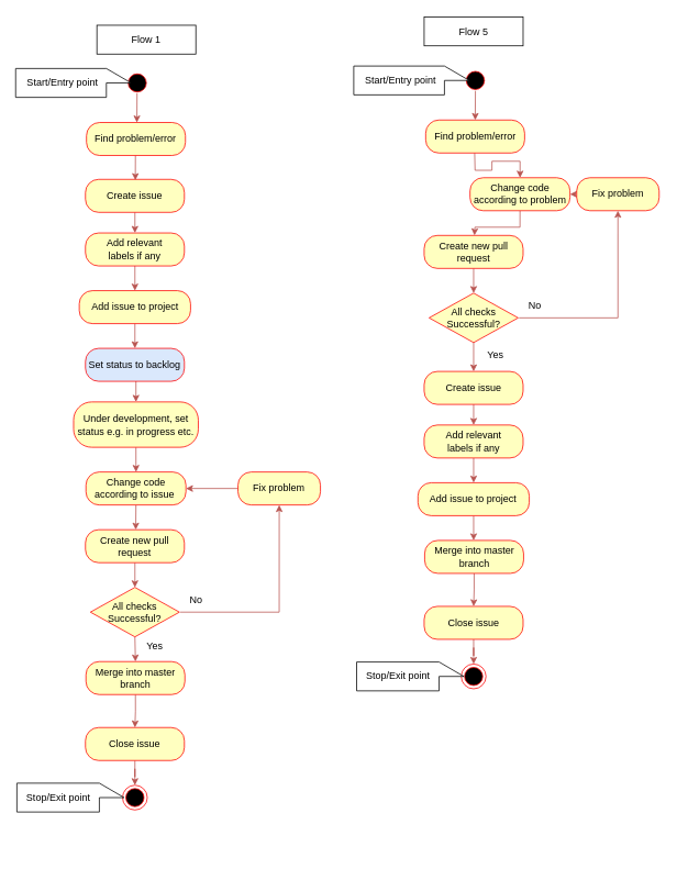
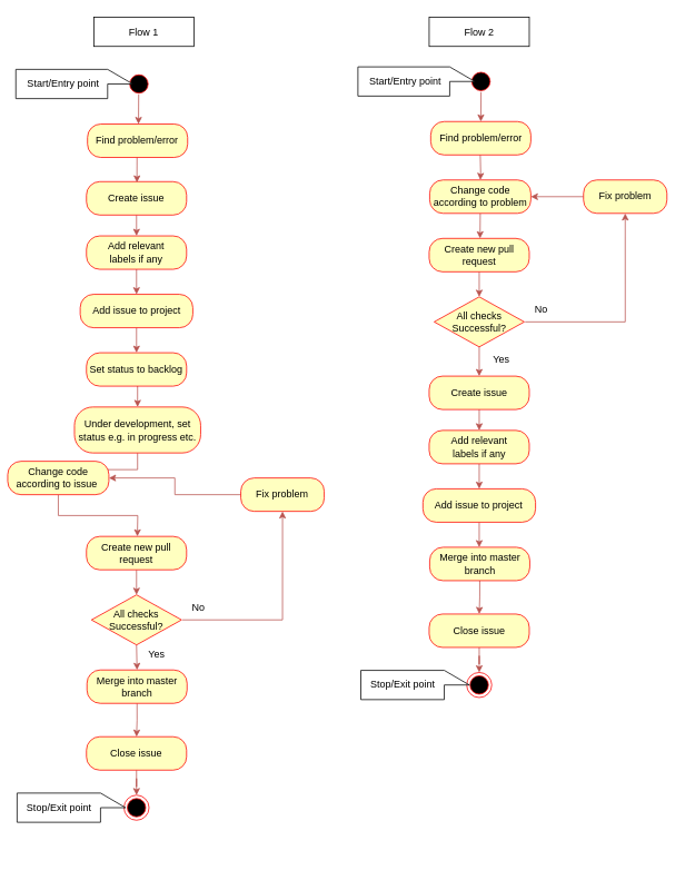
  <mxCell id="0" />
  <mxCell id="1" parent="0" />
  <mxCell id="2" value="" style="ellipse;html=1;shape=startState;fillColor=#000000;strokeColor=#ff0000;" vertex="1" parent="1"><mxGeometry x="561" y="82" width="30" height="30" as="geometry" /></mxCell>
  <mxCell id="3" style="edgeStyle=orthogonalEdgeStyle;rounded=0;orthogonalLoop=1;jettySize=auto;html=1;exitX=0.5;exitY=1;exitDx=0;exitDy=0;entryX=0.5;entryY=0;entryDx=0;entryDy=0;fillColor=#f8cecc;strokeColor=#b85450;" edge="1" parent="1" source="4" target="26"><mxGeometry relative="1" as="geometry" /></mxCell>
  <mxCell id="4" value="Create issue" style="rounded=1;whiteSpace=wrap;html=1;arcSize=40;fontColor=#000000;fillColor=#ffffc0;strokeColor=#ff0000;" vertex="1" parent="1"><mxGeometry x="513.88" y="450" width="120" height="40" as="geometry" /></mxCell>
  <mxCell id="5" value="All checks Successful?" style="rhombus;whiteSpace=wrap;html=1;fontColor=#000000;fillColor=#ffffc0;strokeColor=#ff0000;" vertex="1" parent="1"><mxGeometry x="519.88" y="355" width="108" height="60" as="geometry" /></mxCell>
  <mxCell id="6" style="edgeStyle=orthogonalEdgeStyle;rounded=0;orthogonalLoop=1;jettySize=auto;html=1;exitX=0.5;exitY=1;exitDx=0;exitDy=0;entryX=0.5;entryY=0;entryDx=0;entryDy=0;fillColor=#f8cecc;strokeColor=#b85450;" edge="1" parent="1" source="7"><mxGeometry relative="1" as="geometry"><mxPoint x="573.88" y="655" as="targetPoint" /></mxGeometry></mxCell>
  <mxCell id="7" value="Add issue to project" style="rounded=1;whiteSpace=wrap;html=1;arcSize=40;fontColor=#000000;fillColor=#ffffc0;strokeColor=#ff0000;" vertex="1" parent="1"><mxGeometry x="506.38" y="585" width="135" height="40" as="geometry" /></mxCell>
  <mxCell id="8" style="edgeStyle=orthogonalEdgeStyle;rounded=0;orthogonalLoop=1;jettySize=auto;html=1;exitX=0.5;exitY=1;exitDx=0;exitDy=0;fillColor=#f8cecc;strokeColor=#b85450;" edge="1" parent="1" target="19"><mxGeometry relative="1" as="geometry"><mxPoint x="575.135" y="185" as="sourcePoint" /></mxGeometry></mxCell>
  <mxCell id="9" style="edgeStyle=orthogonalEdgeStyle;rounded=0;orthogonalLoop=1;jettySize=auto;html=1;exitX=0.5;exitY=1;exitDx=0;exitDy=0;entryX=0.5;entryY=0;entryDx=0;entryDy=0;fillColor=#f8cecc;strokeColor=#b85450;" edge="1" parent="1" source="10" target="28"><mxGeometry relative="1" as="geometry" /></mxCell>
  <mxCell id="10" value="Merge into master branch" style="rounded=1;whiteSpace=wrap;html=1;arcSize=40;fontColor=#000000;fillColor=#ffffc0;strokeColor=#ff0000;" vertex="1" parent="1"><mxGeometry x="514.51" y="655" width="120" height="40" as="geometry" /></mxCell>
  <mxCell id="11" value="Yes" style="text;html=1;align=center;verticalAlign=middle;resizable=0;points=[];autosize=1;strokeColor=none;fillColor=none;" vertex="1" parent="1"><mxGeometry x="580" y="415" width="40" height="30" as="geometry" /></mxCell>
  <mxCell id="12" value="No" style="text;html=1;align=center;verticalAlign=middle;resizable=0;points=[];autosize=1;strokeColor=none;fillColor=none;" vertex="1" parent="1"><mxGeometry x="627.88" y="355" width="40" height="30" as="geometry" /></mxCell>
  <mxCell id="13" style="edgeStyle=orthogonalEdgeStyle;rounded=0;orthogonalLoop=1;jettySize=auto;html=1;exitX=0;exitY=0.5;exitDx=0;exitDy=0;entryX=1;entryY=0.5;entryDx=0;entryDy=0;fillColor=#f8cecc;strokeColor=#b85450;" edge="1" parent="1" source="14" target="19"><mxGeometry relative="1" as="geometry" /></mxCell>
  <mxCell id="14" value="Fix problem" style="rounded=1;whiteSpace=wrap;html=1;arcSize=40;fontColor=#000000;fillColor=#ffffc0;strokeColor=#ff0000;" vertex="1" parent="1"><mxGeometry x="698.88" y="215" width="100" height="40" as="geometry" /></mxCell>
  <mxCell id="15" style="edgeStyle=orthogonalEdgeStyle;rounded=0;orthogonalLoop=1;jettySize=auto;html=1;exitX=0.5;exitY=1;exitDx=0;exitDy=0;entryX=0.5;entryY=0;entryDx=0;entryDy=0;fillColor=#f8cecc;strokeColor=#b85450;" edge="1" parent="1" source="16" target="5"><mxGeometry relative="1" as="geometry" /></mxCell>
  <mxCell id="16" value="Create new pull request" style="rounded=1;whiteSpace=wrap;html=1;arcSize=40;fontColor=#000000;fillColor=#ffffc0;strokeColor=#ff0000;" vertex="1" parent="1"><mxGeometry x="513.88" y="285" width="120" height="40" as="geometry" /></mxCell>
  <mxCell id="17" style="edgeStyle=orthogonalEdgeStyle;rounded=0;orthogonalLoop=1;jettySize=auto;html=1;fillColor=#f8cecc;strokeColor=#b85450;entryX=0.5;entryY=1;entryDx=0;entryDy=0;" edge="1" parent="1" target="14"><mxGeometry relative="1" as="geometry"><mxPoint x="748.88" y="230" as="targetPoint" /><mxPoint x="628.88" y="385" as="sourcePoint" /><Array as="points"><mxPoint x="628.88" y="385" /><mxPoint x="748.88" y="385" /></Array></mxGeometry></mxCell>
  <mxCell id="18" style="edgeStyle=orthogonalEdgeStyle;rounded=0;orthogonalLoop=1;jettySize=auto;html=1;exitX=0.5;exitY=1;exitDx=0;exitDy=0;fillColor=#f8cecc;strokeColor=#b85450;" edge="1" parent="1" source="19"><mxGeometry relative="1" as="geometry"><mxPoint x="574.88" y="285" as="targetPoint" /></mxGeometry></mxCell>
- <mxCell id="19" value="Change code according to problem" style="rounded=1;whiteSpace=wrap;html=1;arcSize=40;fontColor=#000000;fillColor=#ffffc0;strokeColor=#ff0000;" vertex="1" parent="1"><mxGeometry x="569.51" y="215" width="121.25" height="40" as="geometry" /></mxCell>
+ <mxCell id="19" value="Change code according to problem" style="rounded=1;whiteSpace=wrap;html=1;arcSize=40;fontColor=#000000;fillColor=#ffffc0;strokeColor=#ff0000;" vertex="1" parent="1"><mxGeometry x="514.51" y="215" width="121.25" height="40" as="geometry" /></mxCell>
  <mxCell id="20" value="" style="ellipse;html=1;shape=endState;fillColor=#000000;strokeColor=#ff0000;" vertex="1" parent="1"><mxGeometry x="558.88" y="805" width="30" height="30" as="geometry" /></mxCell>
  <mxCell id="21" value="" style="shape=callout;whiteSpace=wrap;html=1;perimeter=calloutPerimeter;rotation=-90;" vertex="1" parent="1"><mxGeometry x="481" y="27" width="35" height="140" as="geometry" /></mxCell>
  <mxCell id="22" value="" style="shape=callout;whiteSpace=wrap;html=1;perimeter=calloutPerimeter;rotation=-90;" vertex="1" parent="1"><mxGeometry x="479.5" y="755" width="35" height="130" as="geometry" /></mxCell>
  <mxCell id="23" value="Start/Entry point" style="text;html=1;align=center;verticalAlign=middle;resizable=0;points=[];autosize=1;strokeColor=none;fillColor=none;" vertex="1" parent="1"><mxGeometry x="430" y="82" width="110" height="30" as="geometry" /></mxCell>
  <mxCell id="24" value="Stop/Exit point" style="text;html=1;align=center;verticalAlign=middle;resizable=0;points=[];autosize=1;strokeColor=none;fillColor=none;" vertex="1" parent="1"><mxGeometry x="432" y="805" width="100" height="30" as="geometry" /></mxCell>
  <mxCell id="25" style="edgeStyle=orthogonalEdgeStyle;rounded=0;orthogonalLoop=1;jettySize=auto;html=1;exitX=0.5;exitY=1;exitDx=0;exitDy=0;entryX=0.5;entryY=0;entryDx=0;entryDy=0;fillColor=#f8cecc;strokeColor=#b85450;" edge="1" parent="1" source="26" target="7"><mxGeometry relative="1" as="geometry" /></mxCell>
  <mxCell id="26" value="Add relevant &lt;br&gt;labels if any" style="rounded=1;whiteSpace=wrap;html=1;arcSize=40;fontColor=#000000;fillColor=#ffffc0;strokeColor=#ff0000;" vertex="1" parent="1"><mxGeometry x="513.88" y="515" width="120" height="40" as="geometry" /></mxCell>
  <mxCell id="27" style="edgeStyle=orthogonalEdgeStyle;rounded=0;orthogonalLoop=1;jettySize=auto;html=1;exitX=0.5;exitY=1;exitDx=0;exitDy=0;fillColor=#f8cecc;strokeColor=#b85450;" edge="1" parent="1" source="28" target="20"><mxGeometry relative="1" as="geometry" /></mxCell>
  <mxCell id="28" value="Close issue" style="rounded=1;whiteSpace=wrap;html=1;arcSize=40;fontColor=#000000;fillColor=#ffffc0;strokeColor=#ff0000;" vertex="1" parent="1"><mxGeometry x="513.88" y="735" width="120" height="40" as="geometry" /></mxCell>
  <mxCell id="29" value="" style="ellipse;html=1;shape=startState;fillColor=#000000;strokeColor=#ff0000;" vertex="1" parent="1"><mxGeometry x="151" y="85" width="30" height="30" as="geometry" /></mxCell>
  <mxCell id="30" style="edgeStyle=orthogonalEdgeStyle;rounded=0;orthogonalLoop=1;jettySize=auto;html=1;exitX=0.5;exitY=1;exitDx=0;exitDy=0;entryX=0.5;entryY=0;entryDx=0;entryDy=0;fillColor=#f8cecc;strokeColor=#b85450;" edge="1" parent="1" source="31" target="57"><mxGeometry relative="1" as="geometry" /></mxCell>
  <mxCell id="31" value="Create issue" style="rounded=1;whiteSpace=wrap;html=1;arcSize=40;fontColor=#000000;fillColor=#ffffc0;strokeColor=#ff0000;" vertex="1" parent="1"><mxGeometry x="103.13" y="217" width="120" height="40" as="geometry" /></mxCell>
  <mxCell id="32" style="edgeStyle=orthogonalEdgeStyle;rounded=0;orthogonalLoop=1;jettySize=auto;html=1;exitX=0.5;exitY=1;exitDx=0;exitDy=0;entryX=0.5;entryY=0;entryDx=0;entryDy=0;fillColor=#f8cecc;strokeColor=#b85450;" edge="1" parent="1" source="33" target="41"><mxGeometry relative="1" as="geometry" /></mxCell>
  <mxCell id="33" value="All checks Successful?" style="rhombus;whiteSpace=wrap;html=1;fontColor=#000000;fillColor=#ffffc0;strokeColor=#ff0000;" vertex="1" parent="1"><mxGeometry x="109.13" y="712" width="108" height="60" as="geometry" /></mxCell>
  <mxCell id="34" style="edgeStyle=orthogonalEdgeStyle;rounded=0;orthogonalLoop=1;jettySize=auto;html=1;exitX=0.5;exitY=1;exitDx=0;exitDy=0;entryX=0.5;entryY=0;entryDx=0;entryDy=0;fillColor=#f8cecc;strokeColor=#b85450;" edge="1" parent="1" source="35" target="37"><mxGeometry relative="1" as="geometry" /></mxCell>
  <mxCell id="35" value="Add issue to project" style="rounded=1;whiteSpace=wrap;html=1;arcSize=40;fontColor=#000000;fillColor=#ffffc0;strokeColor=#ff0000;" vertex="1" parent="1"><mxGeometry x="95.63" y="352" width="135" height="40" as="geometry" /></mxCell>
  <mxCell id="36" style="edgeStyle=orthogonalEdgeStyle;rounded=0;orthogonalLoop=1;jettySize=auto;html=1;exitX=0.5;exitY=1;exitDx=0;exitDy=0;entryX=0.5;entryY=0;entryDx=0;entryDy=0;fillColor=#f8cecc;strokeColor=#b85450;" edge="1" parent="1" target="39"><mxGeometry relative="1" as="geometry"><mxPoint x="163.13" y="457" as="sourcePoint" /></mxGeometry></mxCell>
- <mxCell id="37" value="Set status to backlog" style="rounded=1;whiteSpace=wrap;html=1;arcSize=40;fontColor=#000000;fillColor=#dae8fc;strokeColor=#ff0000;" vertex="1" parent="1"><mxGeometry x="103.13" y="422" width="120" height="40" as="geometry" /></mxCell>
+ <mxCell id="37" value="Set status to backlog" style="rounded=1;whiteSpace=wrap;html=1;arcSize=40;fontColor=#000000;fillColor=#ffffc0;strokeColor=#ff0000;" vertex="1" parent="1"><mxGeometry x="103.13" y="422" width="120" height="40" as="geometry" /></mxCell>
  <mxCell id="38" style="edgeStyle=orthogonalEdgeStyle;rounded=0;orthogonalLoop=1;jettySize=auto;html=1;exitX=0.5;exitY=1;exitDx=0;exitDy=0;fillColor=#f8cecc;strokeColor=#b85450;" edge="1" parent="1" source="39" target="50"><mxGeometry relative="1" as="geometry" /></mxCell>
  <mxCell id="39" value="Under development, set status e.g. in progress etc." style="rounded=1;whiteSpace=wrap;html=1;arcSize=40;fontColor=#000000;fillColor=#ffffc0;strokeColor=#ff0000;" vertex="1" parent="1"><mxGeometry x="88.76" y="487" width="151.25" height="55" as="geometry" /></mxCell>
  <mxCell id="40" style="edgeStyle=orthogonalEdgeStyle;rounded=0;orthogonalLoop=1;jettySize=auto;html=1;exitX=0.5;exitY=1;exitDx=0;exitDy=0;entryX=0.5;entryY=0;entryDx=0;entryDy=0;fillColor=#f8cecc;strokeColor=#b85450;" edge="1" parent="1" source="41" target="59"><mxGeometry relative="1" as="geometry" /></mxCell>
  <mxCell id="41" value="Merge into master branch" style="rounded=1;whiteSpace=wrap;html=1;arcSize=40;fontColor=#000000;fillColor=#ffffc0;strokeColor=#ff0000;" vertex="1" parent="1"><mxGeometry x="103.76" y="802" width="120" height="40" as="geometry" /></mxCell>
  <mxCell id="42" value="Yes" style="text;html=1;align=center;verticalAlign=middle;resizable=0;points=[];autosize=1;strokeColor=none;fillColor=none;" vertex="1" parent="1"><mxGeometry x="167.13" y="769" width="40" height="30" as="geometry" /></mxCell>
  <mxCell id="43" value="No" style="text;html=1;align=center;verticalAlign=middle;resizable=0;points=[];autosize=1;strokeColor=none;fillColor=none;" vertex="1" parent="1"><mxGeometry x="217.13" y="712" width="40" height="30" as="geometry" /></mxCell>
  <mxCell id="44" style="edgeStyle=orthogonalEdgeStyle;rounded=0;orthogonalLoop=1;jettySize=auto;html=1;exitX=0;exitY=0.5;exitDx=0;exitDy=0;entryX=1;entryY=0.5;entryDx=0;entryDy=0;fillColor=#f8cecc;strokeColor=#b85450;" edge="1" parent="1" source="45" target="50"><mxGeometry relative="1" as="geometry" /></mxCell>
  <mxCell id="45" value="Fix problem" style="rounded=1;whiteSpace=wrap;html=1;arcSize=40;fontColor=#000000;fillColor=#ffffc0;strokeColor=#ff0000;" vertex="1" parent="1"><mxGeometry x="288.13" y="572" width="100" height="40" as="geometry" /></mxCell>
  <mxCell id="46" style="edgeStyle=orthogonalEdgeStyle;rounded=0;orthogonalLoop=1;jettySize=auto;html=1;exitX=0.5;exitY=1;exitDx=0;exitDy=0;entryX=0.5;entryY=0;entryDx=0;entryDy=0;fillColor=#f8cecc;strokeColor=#b85450;" edge="1" parent="1" source="47" target="33"><mxGeometry relative="1" as="geometry" /></mxCell>
  <mxCell id="47" value="Create new pull request" style="rounded=1;whiteSpace=wrap;html=1;arcSize=40;fontColor=#000000;fillColor=#ffffc0;strokeColor=#ff0000;" vertex="1" parent="1"><mxGeometry x="103.13" y="642" width="120" height="40" as="geometry" /></mxCell>
  <mxCell id="48" style="edgeStyle=orthogonalEdgeStyle;rounded=0;orthogonalLoop=1;jettySize=auto;html=1;fillColor=#f8cecc;strokeColor=#b85450;entryX=0.5;entryY=1;entryDx=0;entryDy=0;" edge="1" parent="1" target="45"><mxGeometry relative="1" as="geometry"><mxPoint x="338.13" y="587" as="targetPoint" /><mxPoint x="218.13" y="742" as="sourcePoint" /><Array as="points"><mxPoint x="218.13" y="742" /><mxPoint x="338.13" y="742" /></Array></mxGeometry></mxCell>
  <mxCell id="49" style="edgeStyle=orthogonalEdgeStyle;rounded=0;orthogonalLoop=1;jettySize=auto;html=1;exitX=0.5;exitY=1;exitDx=0;exitDy=0;fillColor=#f8cecc;strokeColor=#b85450;" edge="1" parent="1" source="50"><mxGeometry relative="1" as="geometry"><mxPoint x="164.13" y="642" as="targetPoint" /></mxGeometry></mxCell>
- <mxCell id="50" value="Change code according to issue&amp;nbsp;" style="rounded=1;whiteSpace=wrap;html=1;arcSize=40;fontColor=#000000;fillColor=#ffffc0;strokeColor=#ff0000;" vertex="1" parent="1"><mxGeometry x="103.76" y="572" width="121.25" height="40" as="geometry" /></mxCell>
+ <mxCell id="50" value="Change code according to issue&amp;nbsp;" style="rounded=1;whiteSpace=wrap;html=1;arcSize=40;fontColor=#000000;fillColor=#ffffc0;strokeColor=#ff0000;" vertex="1" parent="1"><mxGeometry x="8.76" y="552" width="121.25" height="40" as="geometry" /></mxCell>
  <mxCell id="51" value="" style="ellipse;html=1;shape=endState;fillColor=#000000;strokeColor=#ff0000;" vertex="1" parent="1"><mxGeometry x="148.13" y="952" width="30" height="30" as="geometry" /></mxCell>
  <mxCell id="52" value="" style="shape=callout;whiteSpace=wrap;html=1;perimeter=calloutPerimeter;rotation=-90;" vertex="1" parent="1"><mxGeometry x="71" y="30" width="35" height="140" as="geometry" /></mxCell>
  <mxCell id="53" value="" style="shape=callout;whiteSpace=wrap;html=1;perimeter=calloutPerimeter;rotation=-90;" vertex="1" parent="1"><mxGeometry x="67.5" y="902" width="35" height="130" as="geometry" /></mxCell>
  <mxCell id="54" value="Start/Entry point" style="text;html=1;align=center;verticalAlign=middle;resizable=0;points=[];autosize=1;strokeColor=none;fillColor=none;" vertex="1" parent="1"><mxGeometry x="20" y="85" width="110" height="30" as="geometry" /></mxCell>
  <mxCell id="55" value="Stop/Exit point" style="text;html=1;align=center;verticalAlign=middle;resizable=0;points=[];autosize=1;strokeColor=none;fillColor=none;" vertex="1" parent="1"><mxGeometry x="20" y="952" width="100" height="30" as="geometry" /></mxCell>
  <mxCell id="56" style="edgeStyle=orthogonalEdgeStyle;rounded=0;orthogonalLoop=1;jettySize=auto;html=1;exitX=0.5;exitY=1;exitDx=0;exitDy=0;entryX=0.5;entryY=0;entryDx=0;entryDy=0;fillColor=#f8cecc;strokeColor=#b85450;" edge="1" parent="1" source="57" target="35"><mxGeometry relative="1" as="geometry" /></mxCell>
  <mxCell id="57" value="Add relevant &lt;br&gt;labels if any" style="rounded=1;whiteSpace=wrap;html=1;arcSize=40;fontColor=#000000;fillColor=#ffffc0;strokeColor=#ff0000;" vertex="1" parent="1"><mxGeometry x="103.13" y="282" width="120" height="40" as="geometry" /></mxCell>
  <mxCell id="58" style="edgeStyle=orthogonalEdgeStyle;rounded=0;orthogonalLoop=1;jettySize=auto;html=1;exitX=0.5;exitY=1;exitDx=0;exitDy=0;fillColor=#f8cecc;strokeColor=#b85450;" edge="1" parent="1" source="59" target="51"><mxGeometry relative="1" as="geometry" /></mxCell>
  <mxCell id="59" value="Close issue" style="rounded=1;whiteSpace=wrap;html=1;arcSize=40;fontColor=#000000;fillColor=#ffffc0;strokeColor=#ff0000;" vertex="1" parent="1"><mxGeometry x="103.13" y="882" width="120" height="40" as="geometry" /></mxCell>
  <mxCell id="60" value="Find problem/error" style="rounded=1;whiteSpace=wrap;html=1;arcSize=40;fontColor=#000000;fillColor=#ffffc0;strokeColor=#ff0000;" vertex="1" parent="1"><mxGeometry x="515.76" y="145" width="120" height="40" as="geometry" /></mxCell>
  <mxCell id="61" style="edgeStyle=orthogonalEdgeStyle;rounded=0;orthogonalLoop=1;jettySize=auto;html=1;exitX=0.5;exitY=1;exitDx=0;exitDy=0;fillColor=#f8cecc;strokeColor=#b85450;entryX=0.5;entryY=0;entryDx=0;entryDy=0;" edge="1" parent="1" source="5" target="4"><mxGeometry relative="1" as="geometry"><mxPoint x="574.72" y="450" as="targetPoint" /><mxPoint x="574.72" y="420" as="sourcePoint" /></mxGeometry></mxCell>
  <mxCell id="62" style="edgeStyle=orthogonalEdgeStyle;rounded=0;orthogonalLoop=1;jettySize=auto;html=1;exitX=0.5;exitY=1;exitDx=0;exitDy=0;fillColor=#f8cecc;strokeColor=#b85450;entryX=0.529;entryY=0.011;entryDx=0;entryDy=0;entryPerimeter=0;" edge="1" parent="1"><mxGeometry relative="1" as="geometry"><mxPoint x="576.05" y="109.56" as="sourcePoint" /><mxPoint x="575.83" y="145" as="targetPoint" /></mxGeometry></mxCell>
- <mxCell id="63" value="Flow 1" style="rounded=0;whiteSpace=wrap;html=1;" vertex="1" parent="1"><mxGeometry x="117" y="30" width="120" height="35" as="geometry" /></mxCell>
- <mxCell id="64" value="Flow 5" style="rounded=0;whiteSpace=wrap;html=1;" vertex="1" parent="1"><mxGeometry x="513.88" y="20" width="120" height="35" as="geometry" /></mxCell>
+ <mxCell id="63" value="Flow 1" style="rounded=0;whiteSpace=wrap;html=1;" vertex="1" parent="1"><mxGeometry x="112" y="20" width="120" height="35" as="geometry" /></mxCell>
+ <mxCell id="64" value="Flow 2" style="rounded=0;whiteSpace=wrap;html=1;" vertex="1" parent="1"><mxGeometry x="513.88" y="20" width="120" height="35" as="geometry" /></mxCell>
  <mxCell id="65" style="edgeStyle=orthogonalEdgeStyle;rounded=0;orthogonalLoop=1;jettySize=auto;html=1;exitX=0.5;exitY=1;exitDx=0;exitDy=0;fillColor=#f8cecc;strokeColor=#b85450;" edge="1" parent="1"><mxGeometry relative="1" as="geometry"><mxPoint x="163.765" y="188" as="sourcePoint" /><mxPoint x="163.63" y="218" as="targetPoint" /></mxGeometry></mxCell>
  <mxCell id="66" value="Find problem/error" style="rounded=1;whiteSpace=wrap;html=1;arcSize=40;fontColor=#000000;fillColor=#ffffc0;strokeColor=#ff0000;" vertex="1" parent="1"><mxGeometry x="104.39" y="148" width="120" height="40" as="geometry" /></mxCell>
  <mxCell id="67" style="edgeStyle=orthogonalEdgeStyle;rounded=0;orthogonalLoop=1;jettySize=auto;html=1;exitX=0.5;exitY=1;exitDx=0;exitDy=0;fillColor=#f8cecc;strokeColor=#b85450;entryX=0.529;entryY=0.011;entryDx=0;entryDy=0;entryPerimeter=0;" edge="1" parent="1"><mxGeometry relative="1" as="geometry"><mxPoint x="165.72" y="112.56" as="sourcePoint" /><mxPoint x="165.5" y="148" as="targetPoint" /></mxGeometry></mxCell>
